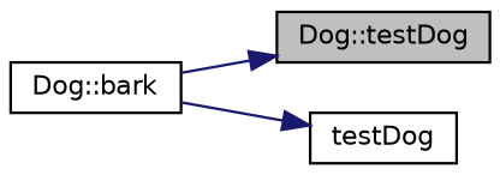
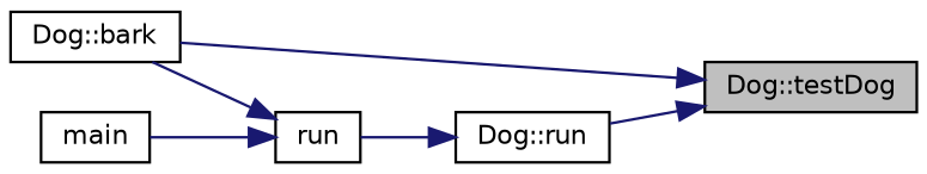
  digraph {
    rankdir=RL
    node [color=black fillcolor=white fontname=Helvetica fontsize=10 shape=record style=filled]
    edge [color=midnightblue dir=back fontname=Helvetica fontsize=10 labelfontname=Helvetica labelfontsize=10 style=solid]
    n1 [fillcolor=grey75 fontcolor=black height=0.2 label="Dog::testDog" width=0.4]
    n2 [height=0.2 label="Dog::bark" width=0.4]
-   n4 [height=0.2 label=testDog width=0.4]
+   n3 [height=0.2 label="Dog::run" width=0.4]
+   n4 [height=0.2 label=run width=0.4]
+   n5 [height=0.2 label=main width=0.4]
    n1 -> n2
+   n1 -> n3
+   n3 -> n4
    n4 -> n2
+   n4 -> n5
  }
